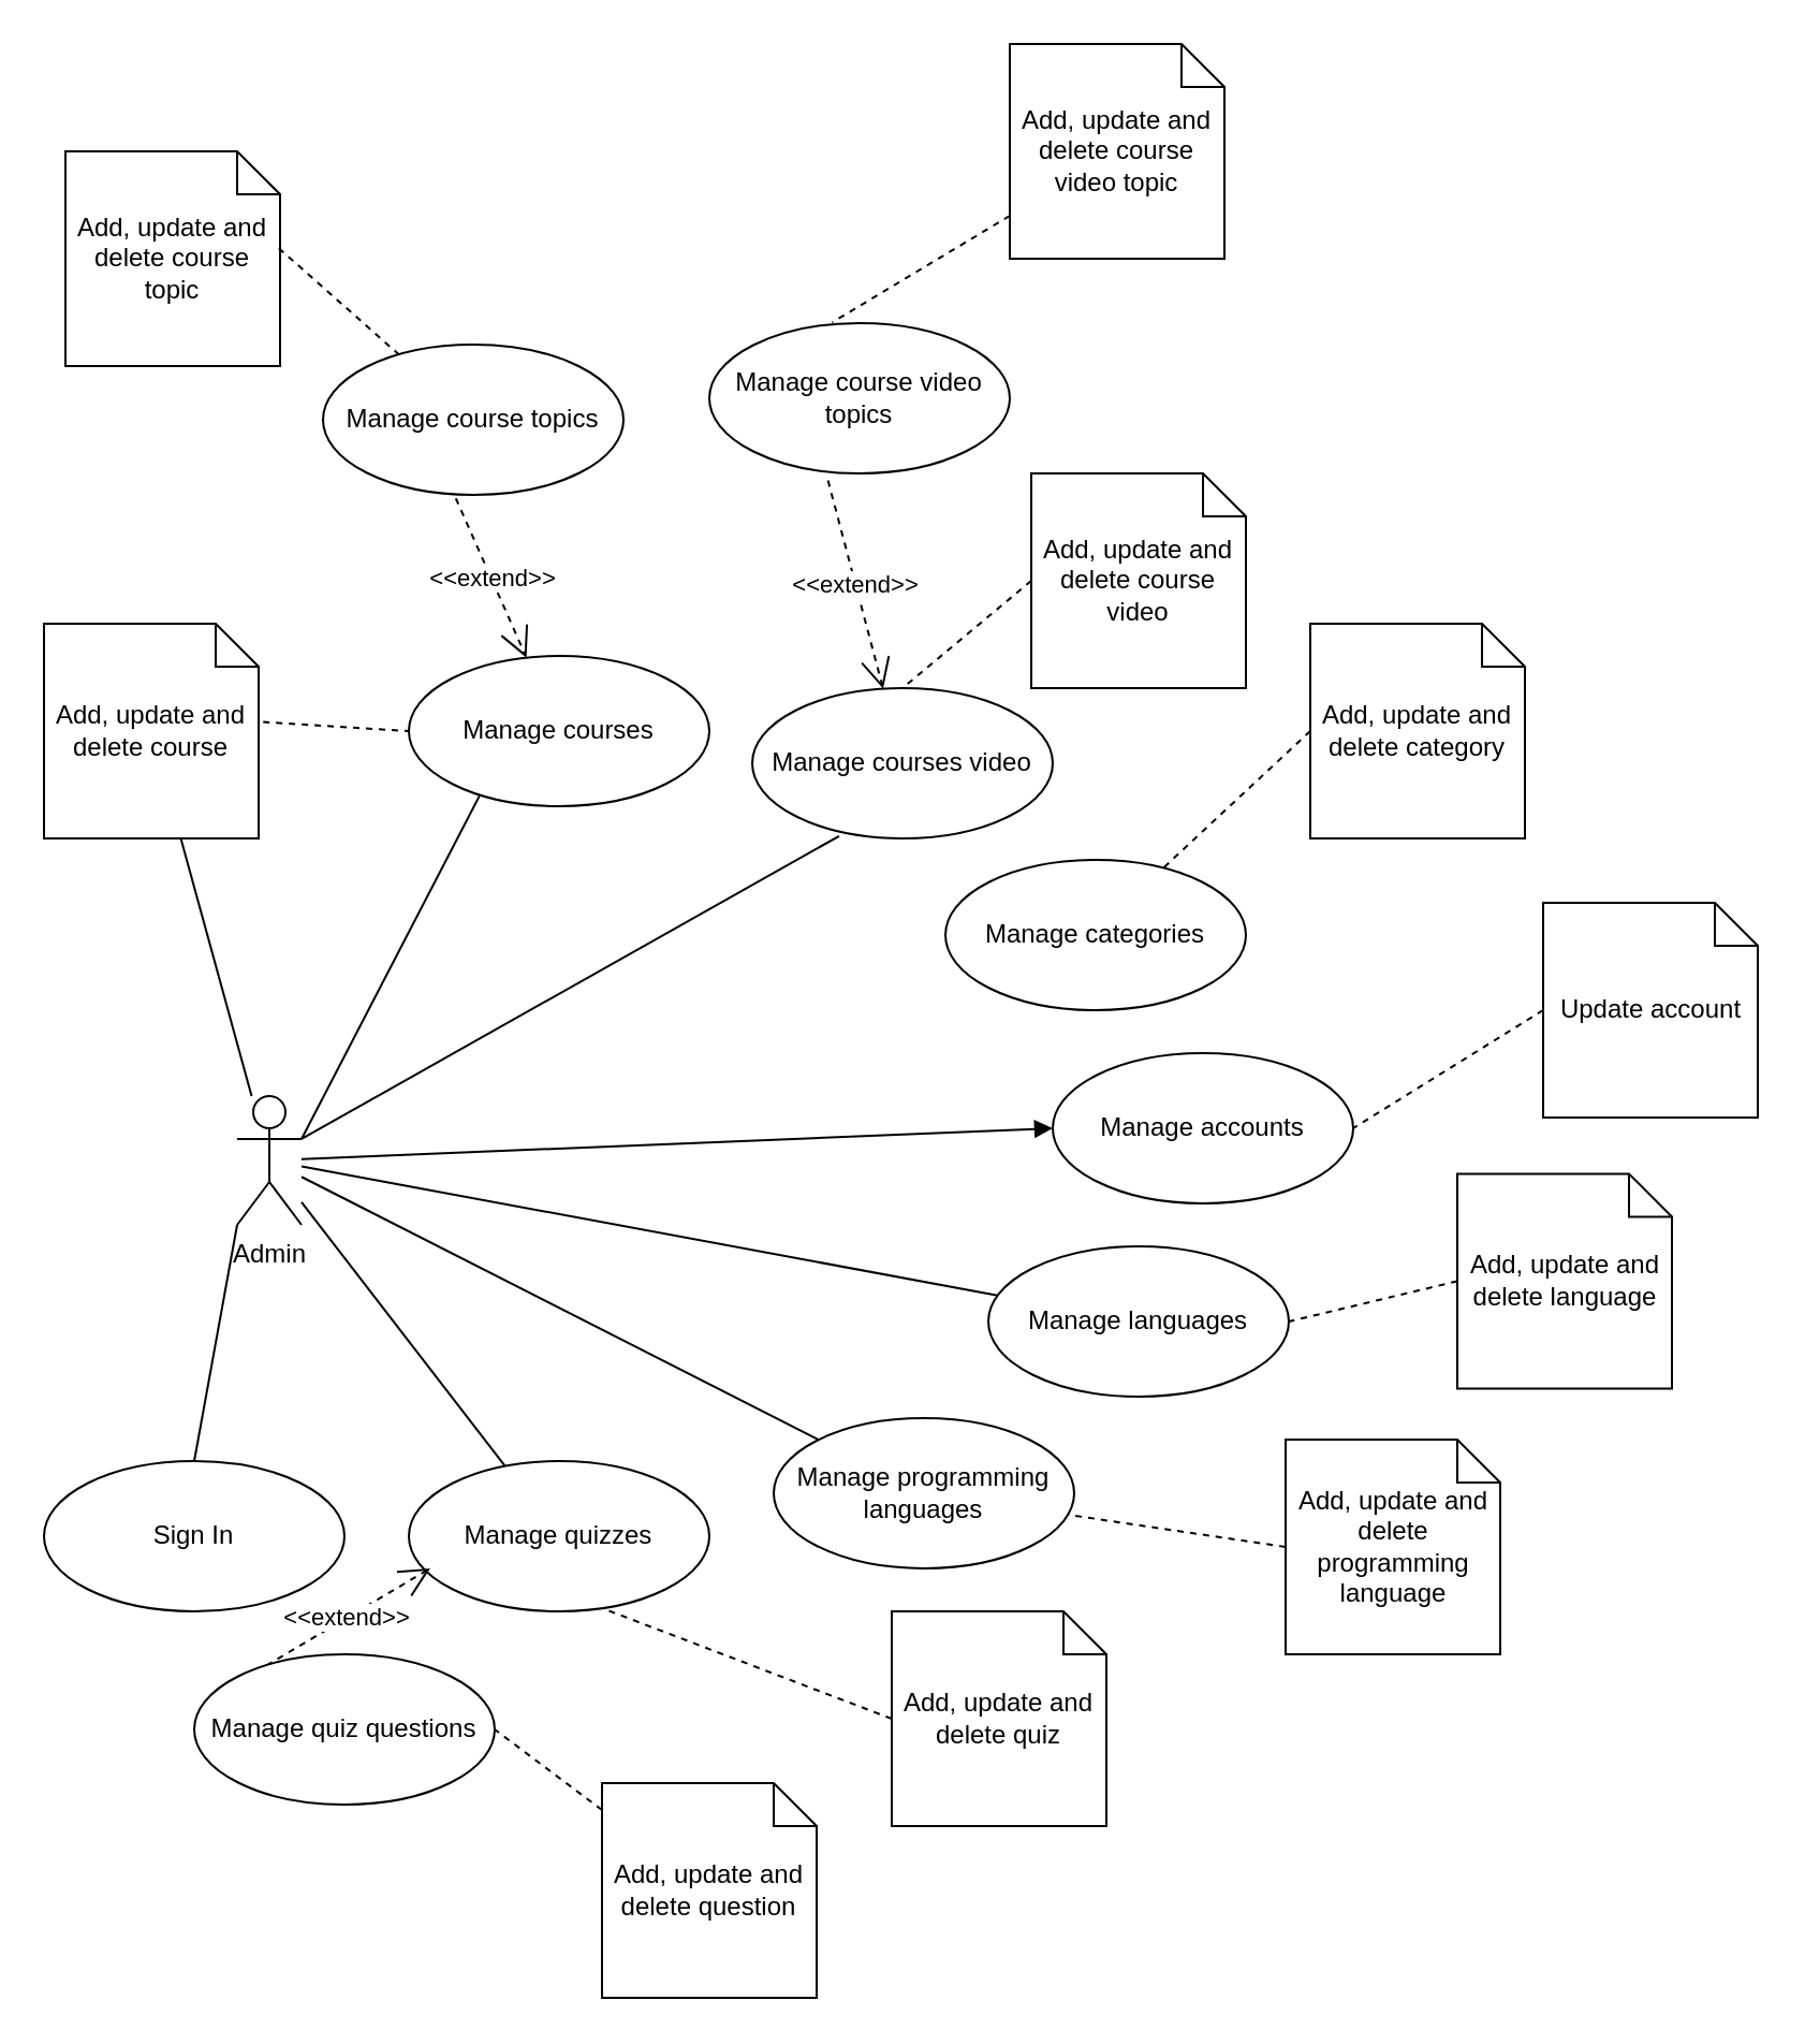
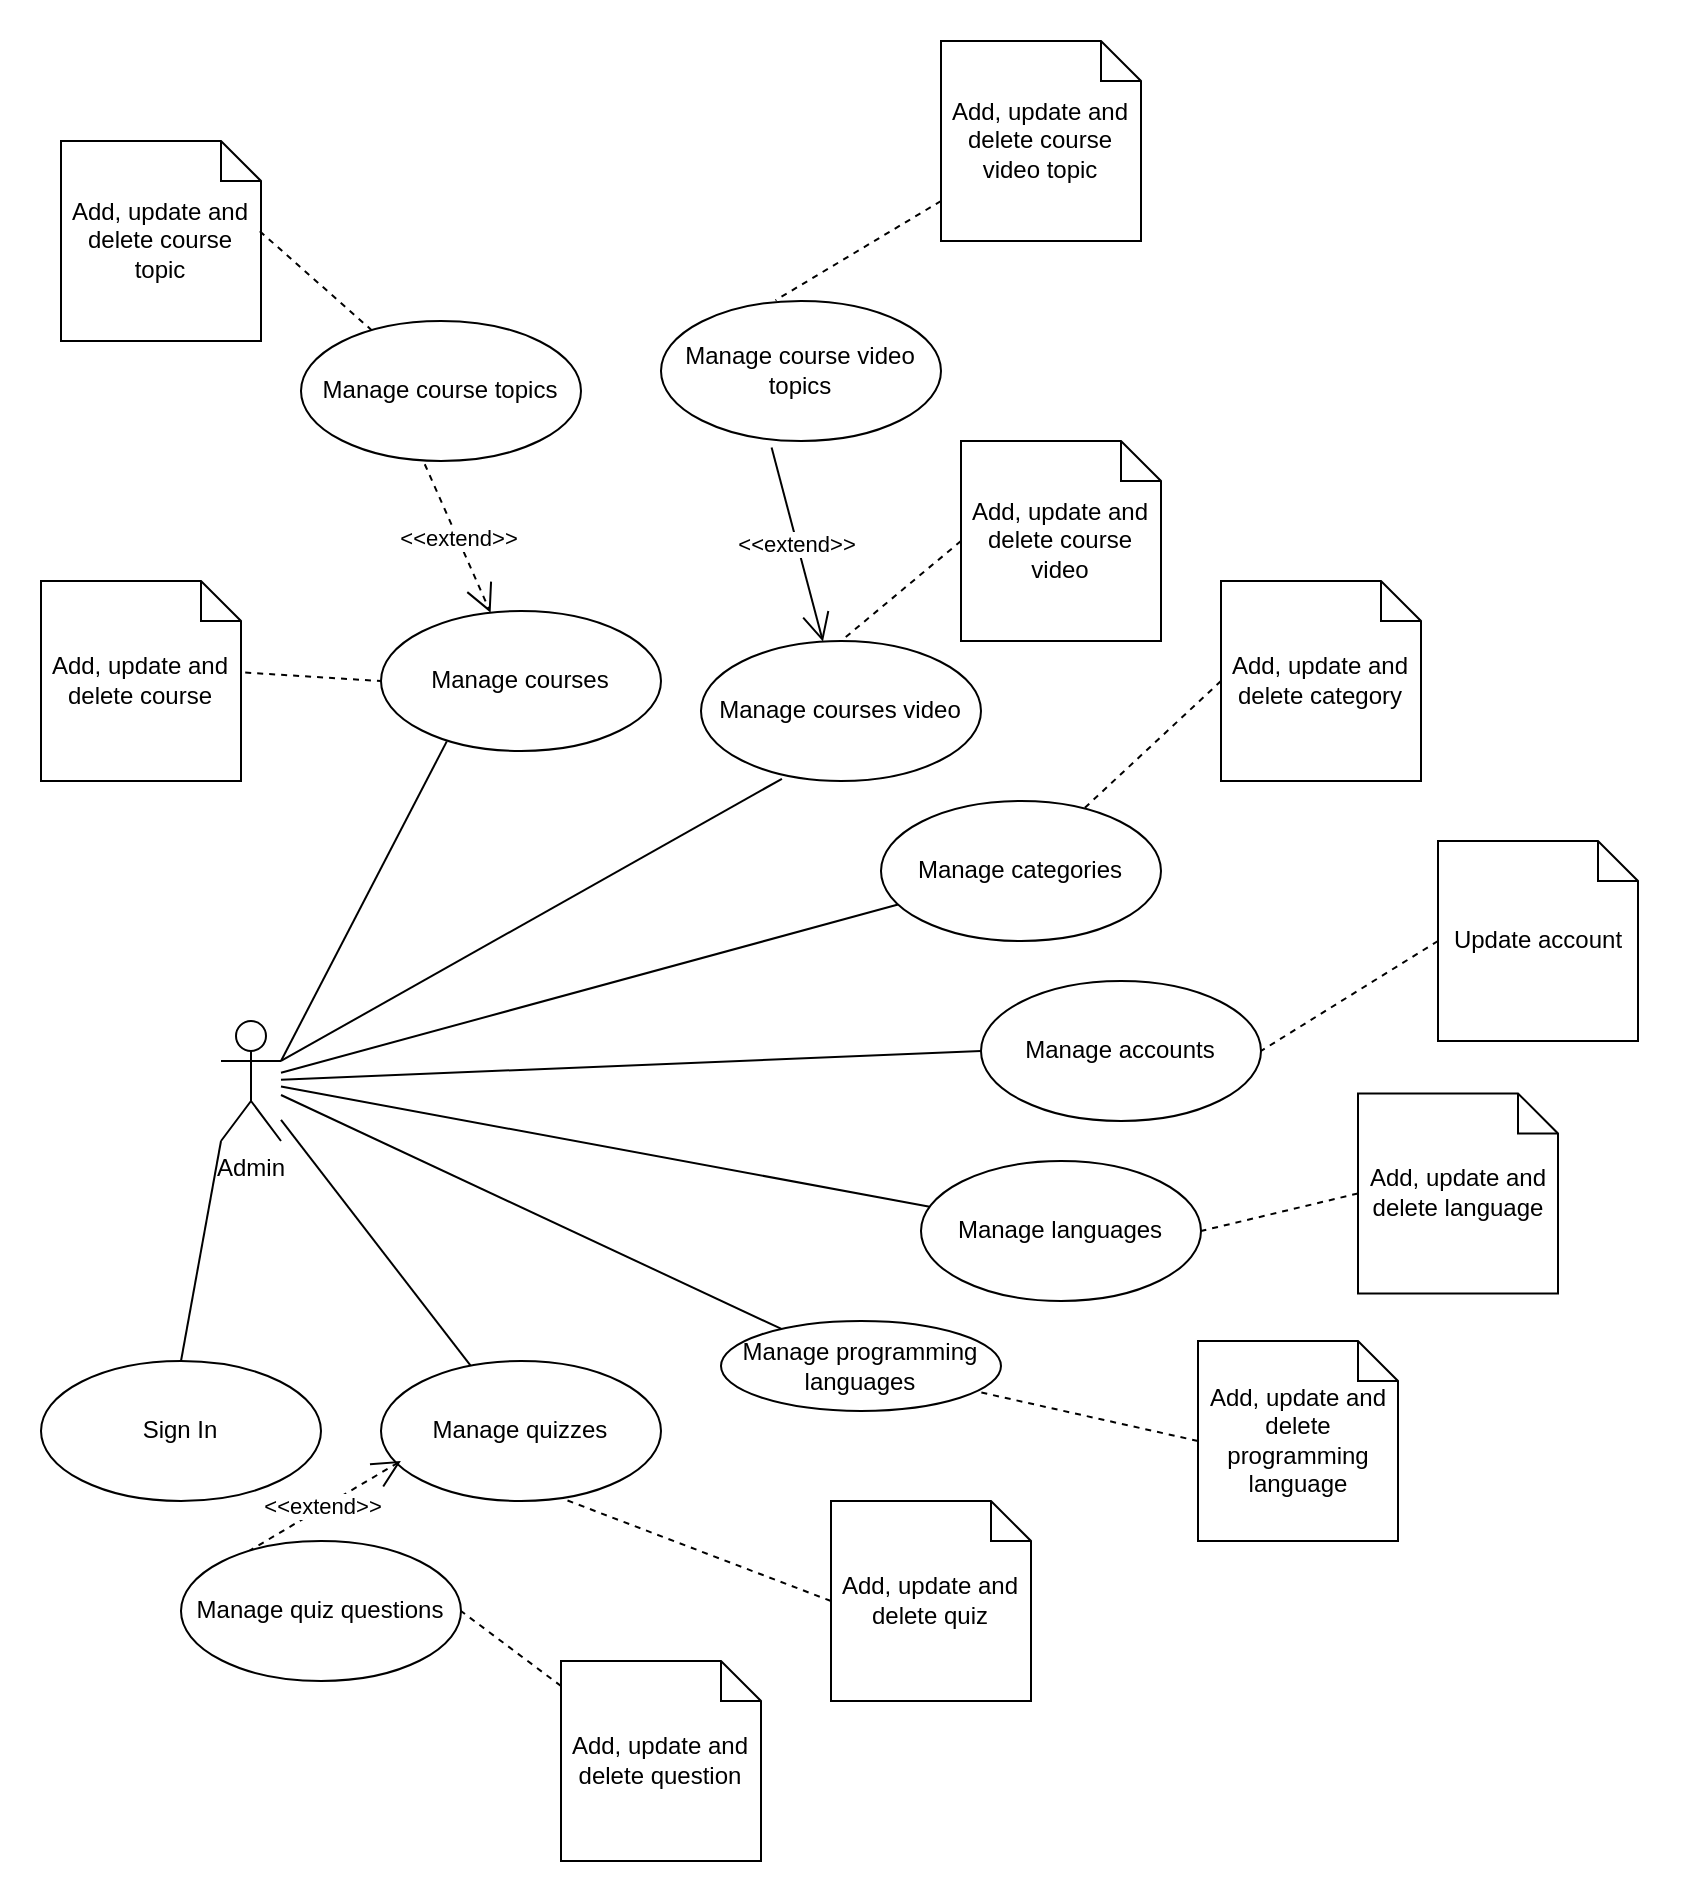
  <mxCell id="0" />
  <mxCell id="1" parent="0" />
  <mxCell id="2" value="Admin" style="shape=umlActor;verticalLabelPosition=bottom;verticalAlign=top;html=1;outlineConnect=0;" parent="1" vertex="1"><mxGeometry x="110" y="510" width="30" height="60" as="geometry" /></mxCell>
  <mxCell id="3" value="Manage courses" style="ellipse;whiteSpace=wrap;html=1;" parent="1" vertex="1"><mxGeometry x="190" y="305" width="140" height="70" as="geometry" /></mxCell>
  <mxCell id="4" value="Manage courses video" style="ellipse;whiteSpace=wrap;html=1;" parent="1" vertex="1"><mxGeometry x="350" y="320" width="140" height="70" as="geometry" /></mxCell>
  <mxCell id="5" value="Manage categories" style="ellipse;whiteSpace=wrap;html=1;" parent="1" vertex="1"><mxGeometry x="440" y="400" width="140" height="70" as="geometry" /></mxCell>
  <mxCell id="6" value="Manage accounts" style="ellipse;whiteSpace=wrap;html=1;" parent="1" vertex="1"><mxGeometry x="490" y="490" width="140" height="70" as="geometry" /></mxCell>
  <mxCell id="7" value="Manage languages" style="ellipse;whiteSpace=wrap;html=1;" parent="1" vertex="1"><mxGeometry x="460" y="580" width="140" height="70" as="geometry" /></mxCell>
- <mxCell id="8" value="Manage programming languages" style="ellipse;whiteSpace=wrap;html=1;" parent="1" vertex="1"><mxGeometry x="360" y="660" width="140" height="70" as="geometry" /></mxCell>
+ <mxCell id="8" value="Manage programming languages" style="ellipse;whiteSpace=wrap;html=1;" parent="1" vertex="1"><mxGeometry x="360" y="660" width="140" height="45" as="geometry" /></mxCell>
  <mxCell id="9" value="Manage quizzes" style="ellipse;whiteSpace=wrap;html=1;" parent="1" vertex="1"><mxGeometry x="190" y="680" width="140" height="70" as="geometry" /></mxCell>
  <mxCell id="10" value="" style="endArrow=none;html=1;rounded=0;entryX=0.235;entryY=0.931;entryDx=0;entryDy=0;entryPerimeter=0;exitX=1;exitY=0.333;exitDx=0;exitDy=0;exitPerimeter=0;" parent="1" source="2" target="3" edge="1"><mxGeometry width="50" height="50" relative="1" as="geometry"><mxPoint x="220" y="500" as="sourcePoint" /><mxPoint x="270" y="450" as="targetPoint" /></mxGeometry></mxCell>
  <mxCell id="11" value="" style="endArrow=none;html=1;rounded=0;entryX=0.289;entryY=0.984;entryDx=0;entryDy=0;entryPerimeter=0;exitX=1;exitY=0.333;exitDx=0;exitDy=0;exitPerimeter=0;" parent="1" source="2" target="4" edge="1"><mxGeometry width="50" height="50" relative="1" as="geometry"><mxPoint x="150" y="530" as="sourcePoint" /><mxPoint x="232.9" y="375.17" as="targetPoint" /></mxGeometry></mxCell>
- <mxCell id="12" value="" style="endArrow=none;html=1;rounded=0;" parent="1" source="2" target="21" edge="1"><mxGeometry width="50" height="50" relative="1" as="geometry"><mxPoint x="160" y="540" as="sourcePoint" /><mxPoint x="400.46" y="398.88" as="targetPoint" /></mxGeometry></mxCell>
- <mxCell id="13" value="" style="endArrow=block;html=1;rounded=0;entryX=0;entryY=0.5;entryDx=0;entryDy=0;" parent="1" source="2" target="6" edge="1"><mxGeometry width="50" height="50" relative="1" as="geometry"><mxPoint x="160" y="540" as="sourcePoint" /><mxPoint x="460.444" y="463.392" as="targetPoint" /></mxGeometry></mxCell>
+ <mxCell id="12" value="" style="endArrow=none;html=1;rounded=0;" parent="1" source="2" target="5" edge="1"><mxGeometry width="50" height="50" relative="1" as="geometry"><mxPoint x="160" y="540" as="sourcePoint" /><mxPoint x="400.46" y="398.88" as="targetPoint" /></mxGeometry></mxCell>
+ <mxCell id="13" value="" style="endArrow=none;html=1;rounded=0;entryX=0;entryY=0.5;entryDx=0;entryDy=0;" parent="1" source="2" target="6" edge="1"><mxGeometry width="50" height="50" relative="1" as="geometry"><mxPoint x="160" y="540" as="sourcePoint" /><mxPoint x="460.444" y="463.392" as="targetPoint" /></mxGeometry></mxCell>
  <mxCell id="14" value="" style="endArrow=none;html=1;rounded=0;" parent="1" source="2" target="7" edge="1"><mxGeometry width="50" height="50" relative="1" as="geometry"><mxPoint x="160" y="550" as="sourcePoint" /><mxPoint x="500" y="535" as="targetPoint" /></mxGeometry></mxCell>
  <mxCell id="15" value="" style="endArrow=none;html=1;rounded=0;" parent="1" source="2" target="8" edge="1"><mxGeometry width="50" height="50" relative="1" as="geometry"><mxPoint x="160" y="560" as="sourcePoint" /><mxPoint x="473.399" y="614.226" as="targetPoint" /></mxGeometry></mxCell>
  <mxCell id="16" value="" style="endArrow=none;html=1;rounded=0;" parent="1" source="2" target="9" edge="1"><mxGeometry width="50" height="50" relative="1" as="geometry"><mxPoint x="160" y="570" as="sourcePoint" /><mxPoint x="392.606" y="679.242" as="targetPoint" /></mxGeometry></mxCell>
  <mxCell id="17" value="Sign In" style="ellipse;whiteSpace=wrap;html=1;" parent="1" vertex="1"><mxGeometry x="20" y="680" width="140" height="70" as="geometry" /></mxCell>
  <mxCell id="18" value="" style="endArrow=none;html=1;rounded=0;entryX=0;entryY=1;entryDx=0;entryDy=0;entryPerimeter=0;exitX=0.5;exitY=0;exitDx=0;exitDy=0;" parent="1" source="17" target="2" edge="1"><mxGeometry width="50" height="50" relative="1" as="geometry"><mxPoint x="170" y="660" as="sourcePoint" /><mxPoint x="220" y="610" as="targetPoint" /></mxGeometry></mxCell>
  <mxCell id="19" value="&amp;lt;&amp;lt;extend&amp;gt;&amp;gt;" style="endArrow=open;endSize=12;dashed=1;html=1;rounded=0;entryX=0.071;entryY=0.714;entryDx=0;entryDy=0;entryPerimeter=0;exitX=0.24;exitY=0.075;exitDx=0;exitDy=0;exitPerimeter=0;" parent="1" source="20" target="9" edge="1"><mxGeometry width="160" relative="1" as="geometry"><mxPoint x="280" y="650" as="sourcePoint" /><mxPoint x="440" y="650" as="targetPoint" /></mxGeometry></mxCell>
  <mxCell id="20" value="Manage quiz questions" style="ellipse;whiteSpace=wrap;html=1;" parent="1" vertex="1"><mxGeometry x="90" y="770" width="140" height="70" as="geometry" /></mxCell>
  <mxCell id="21" value="Add, update and delete course" style="shape=note;size=20;whiteSpace=wrap;html=1;" parent="1" vertex="1"><mxGeometry x="20" y="290" width="100" height="100" as="geometry" /></mxCell>
  <mxCell id="22" value="" style="endArrow=none;dashed=1;html=1;rounded=0;entryX=0;entryY=0.5;entryDx=0;entryDy=0;exitX=1.021;exitY=0.458;exitDx=0;exitDy=0;exitPerimeter=0;" parent="1" source="21" target="3" edge="1"><mxGeometry width="50" height="50" relative="1" as="geometry"><mxPoint x="290" y="520" as="sourcePoint" /><mxPoint x="340" y="470" as="targetPoint" /></mxGeometry></mxCell>
  <mxCell id="23" value="Add, update and delete course video" style="shape=note;size=20;whiteSpace=wrap;html=1;" parent="1" vertex="1"><mxGeometry x="480" y="220" width="100" height="100" as="geometry" /></mxCell>
  <mxCell id="24" value="" style="endArrow=none;dashed=1;html=1;rounded=0;entryX=0.5;entryY=0;entryDx=0;entryDy=0;exitX=0;exitY=0.5;exitDx=0;exitDy=0;exitPerimeter=0;" parent="1" source="23" target="4" edge="1"><mxGeometry width="50" height="50" relative="1" as="geometry"><mxPoint x="132.1" y="345.8" as="sourcePoint" /><mxPoint x="200" y="350" as="targetPoint" /></mxGeometry></mxCell>
  <mxCell id="25" value="Add, update and delete category" style="shape=note;size=20;whiteSpace=wrap;html=1;" parent="1" vertex="1"><mxGeometry x="610" y="290" width="100" height="100" as="geometry" /></mxCell>
  <mxCell id="26" value="" style="endArrow=none;dashed=1;html=1;rounded=0;entryX=0.725;entryY=0.054;entryDx=0;entryDy=0;exitX=0;exitY=0.5;exitDx=0;exitDy=0;exitPerimeter=0;entryPerimeter=0;" parent="1" source="25" target="5" edge="1"><mxGeometry width="50" height="50" relative="1" as="geometry"><mxPoint x="262.1" y="400.8" as="sourcePoint" /><mxPoint x="550" y="375" as="targetPoint" /></mxGeometry></mxCell>
  <mxCell id="27" value="Update account" style="shape=note;size=20;whiteSpace=wrap;html=1;" parent="1" vertex="1"><mxGeometry x="718.5" y="420" width="100" height="100" as="geometry" /></mxCell>
  <mxCell id="28" value="" style="endArrow=none;dashed=1;html=1;rounded=0;entryX=1;entryY=0.5;entryDx=0;entryDy=0;exitX=0;exitY=0.5;exitDx=0;exitDy=0;exitPerimeter=0;" parent="1" source="27" target="6" edge="1"><mxGeometry width="50" height="50" relative="1" as="geometry"><mxPoint x="370.6" y="530.8" as="sourcePoint" /><mxPoint x="650" y="533.78" as="targetPoint" /></mxGeometry></mxCell>
  <mxCell id="29" value="Add, update and delete language" style="shape=note;size=20;whiteSpace=wrap;html=1;" parent="1" vertex="1"><mxGeometry x="678.5" y="546.22" width="100" height="100" as="geometry" /></mxCell>
  <mxCell id="30" value="" style="endArrow=none;dashed=1;html=1;rounded=0;entryX=1;entryY=0.5;entryDx=0;entryDy=0;exitX=0;exitY=0.5;exitDx=0;exitDy=0;exitPerimeter=0;" parent="1" source="29" target="7" edge="1"><mxGeometry width="50" height="50" relative="1" as="geometry"><mxPoint x="330.6" y="657.02" as="sourcePoint" /><mxPoint x="610" y="660" as="targetPoint" /></mxGeometry></mxCell>
  <mxCell id="31" value="Add, update and delete programming language" style="shape=note;size=20;whiteSpace=wrap;html=1;" parent="1" vertex="1"><mxGeometry x="598.5" y="670" width="100" height="100" as="geometry" /></mxCell>
  <mxCell id="32" value="" style="endArrow=none;dashed=1;html=1;rounded=0;exitX=0;exitY=0.5;exitDx=0;exitDy=0;exitPerimeter=0;" parent="1" source="31" target="8" edge="1"><mxGeometry width="50" height="50" relative="1" as="geometry"><mxPoint x="250.6" y="780.8" as="sourcePoint" /><mxPoint x="530" y="783.78" as="targetPoint" /></mxGeometry></mxCell>
  <mxCell id="33" value="Add, update and delete quiz" style="shape=note;size=20;whiteSpace=wrap;html=1;" parent="1" vertex="1"><mxGeometry x="415" y="750" width="100" height="100" as="geometry" /></mxCell>
  <mxCell id="34" value="" style="endArrow=none;dashed=1;html=1;rounded=0;exitX=0;exitY=0.5;exitDx=0;exitDy=0;exitPerimeter=0;entryX=0.659;entryY=0.991;entryDx=0;entryDy=0;entryPerimeter=0;" parent="1" source="33" target="9" edge="1"><mxGeometry width="50" height="50" relative="1" as="geometry"><mxPoint x="20.6" y="870.8" as="sourcePoint" /><mxPoint x="300" y="840" as="targetPoint" /></mxGeometry></mxCell>
  <mxCell id="35" value="Manage course topics" style="ellipse;whiteSpace=wrap;html=1;" parent="1" vertex="1"><mxGeometry x="150" y="160" width="140" height="70" as="geometry" /></mxCell>
  <mxCell id="36" value="&amp;lt;&amp;lt;extend&amp;gt;&amp;gt;" style="endArrow=open;endSize=12;dashed=1;html=1;rounded=0;exitX=0.442;exitY=1.023;exitDx=0;exitDy=0;exitPerimeter=0;" parent="1" source="35" target="3" edge="1"><mxGeometry width="160" relative="1" as="geometry"><mxPoint x="150" y="410" as="sourcePoint" /><mxPoint x="510" y="530" as="targetPoint" /></mxGeometry></mxCell>
  <mxCell id="37" value="Manage course video topics" style="ellipse;whiteSpace=wrap;html=1;" parent="1" vertex="1"><mxGeometry x="330" y="150" width="140" height="70" as="geometry" /></mxCell>
- <mxCell id="38" value="&amp;lt;&amp;lt;extend&amp;gt;&amp;gt;" style="endArrow=open;endSize=12;dashed=1;html=1;rounded=0;exitX=0.395;exitY=1.047;exitDx=0;exitDy=0;exitPerimeter=0;" parent="1" source="37" target="4" edge="1"><mxGeometry width="160" relative="1" as="geometry"><mxPoint x="221.88" y="241.61" as="sourcePoint" /><mxPoint x="254.815" y="315.833" as="targetPoint" /></mxGeometry></mxCell>
+ <mxCell id="38" value="&amp;lt;&amp;lt;extend&amp;gt;&amp;gt;" style="endArrow=open;endSize=12;dashed=0;html=1;rounded=0;exitX=0.395;exitY=1.047;exitDx=0;exitDy=0;exitPerimeter=0;" parent="1" source="37" target="4" edge="1"><mxGeometry width="160" relative="1" as="geometry"><mxPoint x="221.88" y="241.61" as="sourcePoint" /><mxPoint x="254.815" y="315.833" as="targetPoint" /></mxGeometry></mxCell>
  <mxCell id="39" value="Add, update and delete question" style="shape=note;size=20;whiteSpace=wrap;html=1;" vertex="1" parent="1"><mxGeometry x="280" y="830" width="100" height="100" as="geometry" /></mxCell>
  <mxCell id="40" value="" style="endArrow=none;dashed=1;html=1;rounded=0;entryX=1;entryY=0.5;entryDx=0;entryDy=0;" edge="1" parent="1" source="39" target="20"><mxGeometry width="50" height="50" relative="1" as="geometry"><mxPoint x="372.74" y="825.32" as="sourcePoint" /><mxPoint x="240" y="774.69" as="targetPoint" /></mxGeometry></mxCell>
  <mxCell id="41" value="Add, update and delete course topic" style="shape=note;size=20;whiteSpace=wrap;html=1;" vertex="1" parent="1"><mxGeometry x="30" y="70" width="100" height="100" as="geometry" /></mxCell>
  <mxCell id="42" value="" style="endArrow=none;dashed=1;html=1;rounded=0;exitX=0.994;exitY=0.451;exitDx=0;exitDy=0;exitPerimeter=0;" edge="1" parent="1" source="41" target="35"><mxGeometry width="50" height="50" relative="1" as="geometry"><mxPoint x="162.1" y="100" as="sourcePoint" /><mxPoint x="230" y="104.2" as="targetPoint" /></mxGeometry></mxCell>
  <mxCell id="43" value="Add, update and delete course video topic" style="shape=note;size=20;whiteSpace=wrap;html=1;" vertex="1" parent="1"><mxGeometry x="470" y="20" width="100" height="100" as="geometry" /></mxCell>
  <mxCell id="44" value="" style="endArrow=none;dashed=1;html=1;rounded=0;entryX=0.409;entryY=-0.005;entryDx=0;entryDy=0;entryPerimeter=0;" edge="1" parent="1" source="43" target="37"><mxGeometry width="50" height="50" relative="1" as="geometry"><mxPoint x="302.02" y="70" as="sourcePoint" /><mxPoint x="357.973" y="119.488" as="targetPoint" /></mxGeometry></mxCell>
